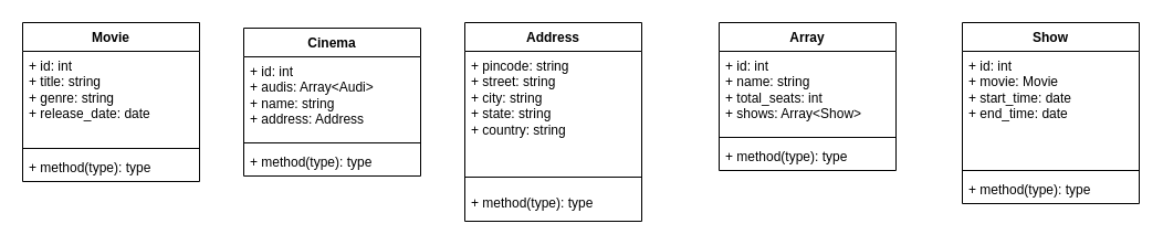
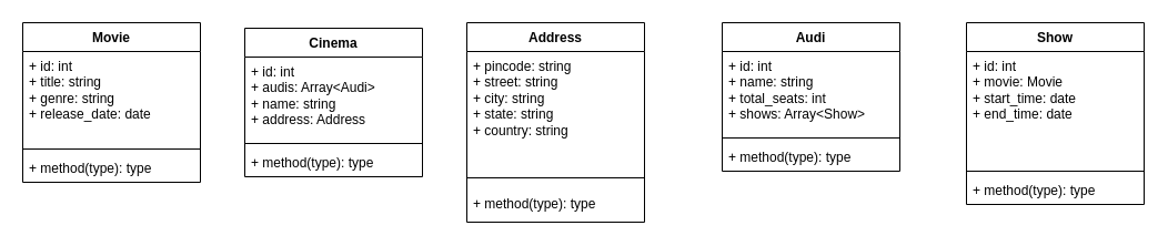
  <mxCell id="0" />
  <mxCell id="1" parent="0" />
  <mxCell id="2" value="Movie" style="swimlane;fontStyle=1;align=center;verticalAlign=top;childLayout=stackLayout;horizontal=1;startSize=26;horizontalStack=0;resizeParent=1;resizeParentMax=0;resizeLast=0;collapsible=1;marginBottom=0;whiteSpace=wrap;html=1;" vertex="1" parent="1"><mxGeometry x="20" y="20" width="160" height="144" as="geometry" /></mxCell>
  <mxCell id="3" value="+ id: int&lt;br&gt;+ title: string&lt;br&gt;+ genre: string&lt;br&gt;+ release_date: date" style="text;strokeColor=none;fillColor=none;align=left;verticalAlign=top;spacingLeft=4;spacingRight=4;overflow=hidden;rotatable=0;points=[[0,0.5],[1,0.5]];portConstraint=eastwest;whiteSpace=wrap;html=1;" vertex="1" parent="2"><mxGeometry y="26" width="160" height="84" as="geometry" /></mxCell>
  <mxCell id="4" value="" style="line;strokeWidth=1;fillColor=none;align=left;verticalAlign=middle;spacingTop=-1;spacingLeft=3;spacingRight=3;rotatable=0;labelPosition=right;points=[];portConstraint=eastwest;strokeColor=inherit;" vertex="1" parent="2"><mxGeometry y="110" width="160" height="8" as="geometry" /></mxCell>
  <mxCell id="5" value="+ method(type): type" style="text;strokeColor=none;fillColor=none;align=left;verticalAlign=top;spacingLeft=4;spacingRight=4;overflow=hidden;rotatable=0;points=[[0,0.5],[1,0.5]];portConstraint=eastwest;whiteSpace=wrap;html=1;" vertex="1" parent="2"><mxGeometry y="118" width="160" height="26" as="geometry" /></mxCell>
  <mxCell id="6" value="Cinema" style="swimlane;fontStyle=1;align=center;verticalAlign=top;childLayout=stackLayout;horizontal=1;startSize=26;horizontalStack=0;resizeParent=1;resizeParentMax=0;resizeLast=0;collapsible=1;marginBottom=0;whiteSpace=wrap;html=1;" vertex="1" parent="1"><mxGeometry x="220" y="25" width="160" height="134" as="geometry" /></mxCell>
  <mxCell id="7" value="+ id: int&lt;br&gt;+ audis: Array&amp;lt;Audi&amp;gt;&lt;br&gt;+ name: string&lt;br&gt;+ address: Address&amp;nbsp;" style="text;strokeColor=none;fillColor=none;align=left;verticalAlign=top;spacingLeft=4;spacingRight=4;overflow=hidden;rotatable=0;points=[[0,0.5],[1,0.5]];portConstraint=eastwest;whiteSpace=wrap;html=1;" vertex="1" parent="6"><mxGeometry y="26" width="160" height="74" as="geometry" /></mxCell>
  <mxCell id="8" value="" style="line;strokeWidth=1;fillColor=none;align=left;verticalAlign=middle;spacingTop=-1;spacingLeft=3;spacingRight=3;rotatable=0;labelPosition=right;points=[];portConstraint=eastwest;strokeColor=inherit;" vertex="1" parent="6"><mxGeometry y="100" width="160" height="8" as="geometry" /></mxCell>
  <mxCell id="9" value="+ method(type): type" style="text;strokeColor=none;fillColor=none;align=left;verticalAlign=top;spacingLeft=4;spacingRight=4;overflow=hidden;rotatable=0;points=[[0,0.5],[1,0.5]];portConstraint=eastwest;whiteSpace=wrap;html=1;" vertex="1" parent="6"><mxGeometry y="108" width="160" height="26" as="geometry" /></mxCell>
  <mxCell id="10" value="Address" style="swimlane;fontStyle=1;align=center;verticalAlign=top;childLayout=stackLayout;horizontal=1;startSize=26;horizontalStack=0;resizeParent=1;resizeParentMax=0;resizeLast=0;collapsible=1;marginBottom=0;whiteSpace=wrap;html=1;" vertex="1" parent="1"><mxGeometry x="420" y="20" width="160" height="180" as="geometry" /></mxCell>
  <mxCell id="11" value="+ pincode: string&lt;br&gt;+ street: string&lt;br&gt;+ city: string&lt;br&gt;+ state: string&lt;br&gt;+ country: string" style="text;strokeColor=none;fillColor=none;align=left;verticalAlign=top;spacingLeft=4;spacingRight=4;overflow=hidden;rotatable=0;points=[[0,0.5],[1,0.5]];portConstraint=eastwest;whiteSpace=wrap;html=1;" vertex="1" parent="10"><mxGeometry y="26" width="160" height="104" as="geometry" /></mxCell>
  <mxCell id="12" value="" style="line;strokeWidth=1;fillColor=none;align=left;verticalAlign=middle;spacingTop=-1;spacingLeft=3;spacingRight=3;rotatable=0;labelPosition=right;points=[];portConstraint=eastwest;strokeColor=inherit;" vertex="1" parent="10"><mxGeometry y="130" width="160" height="20" as="geometry" /></mxCell>
  <mxCell id="13" value="+ method(type): type" style="text;strokeColor=none;fillColor=none;align=left;verticalAlign=top;spacingLeft=4;spacingRight=4;overflow=hidden;rotatable=0;points=[[0,0.5],[1,0.5]];portConstraint=eastwest;whiteSpace=wrap;html=1;" vertex="1" parent="10"><mxGeometry y="150" width="160" height="30" as="geometry" /></mxCell>
- <mxCell id="14" value="Array" style="swimlane;fontStyle=1;align=center;verticalAlign=top;childLayout=stackLayout;horizontal=1;startSize=26;horizontalStack=0;resizeParent=1;resizeParentMax=0;resizeLast=0;collapsible=1;marginBottom=0;whiteSpace=wrap;html=1;" vertex="1" parent="1"><mxGeometry x="650" y="20" width="160" height="134" as="geometry" /></mxCell>
+ <mxCell id="14" value="Audi" style="swimlane;fontStyle=1;align=center;verticalAlign=top;childLayout=stackLayout;horizontal=1;startSize=26;horizontalStack=0;resizeParent=1;resizeParentMax=0;resizeLast=0;collapsible=1;marginBottom=0;whiteSpace=wrap;html=1;" vertex="1" parent="1"><mxGeometry x="650" y="20" width="160" height="134" as="geometry" /></mxCell>
  <mxCell id="15" value="+ id: int&lt;br&gt;+ name: string&lt;br&gt;+ total_seats: int&lt;br&gt;+ shows: Array&amp;lt;Show&amp;gt;" style="text;strokeColor=none;fillColor=none;align=left;verticalAlign=top;spacingLeft=4;spacingRight=4;overflow=hidden;rotatable=0;points=[[0,0.5],[1,0.5]];portConstraint=eastwest;whiteSpace=wrap;html=1;" vertex="1" parent="14"><mxGeometry y="26" width="160" height="74" as="geometry" /></mxCell>
  <mxCell id="16" value="" style="line;strokeWidth=1;fillColor=none;align=left;verticalAlign=middle;spacingTop=-1;spacingLeft=3;spacingRight=3;rotatable=0;labelPosition=right;points=[];portConstraint=eastwest;strokeColor=inherit;" vertex="1" parent="14"><mxGeometry y="100" width="160" height="8" as="geometry" /></mxCell>
  <mxCell id="17" value="+ method(type): type" style="text;strokeColor=none;fillColor=none;align=left;verticalAlign=top;spacingLeft=4;spacingRight=4;overflow=hidden;rotatable=0;points=[[0,0.5],[1,0.5]];portConstraint=eastwest;whiteSpace=wrap;html=1;" vertex="1" parent="14"><mxGeometry y="108" width="160" height="26" as="geometry" /></mxCell>
  <mxCell id="18" value="Show" style="swimlane;fontStyle=1;align=center;verticalAlign=top;childLayout=stackLayout;horizontal=1;startSize=26;horizontalStack=0;resizeParent=1;resizeParentMax=0;resizeLast=0;collapsible=1;marginBottom=0;whiteSpace=wrap;html=1;" vertex="1" parent="1"><mxGeometry x="870" y="20" width="160" height="164" as="geometry" /></mxCell>
  <mxCell id="19" value="+ id: int&lt;br&gt;+ movie: Movie&lt;br&gt;+ start_time: date&lt;br&gt;+ end_time: date" style="text;strokeColor=none;fillColor=none;align=left;verticalAlign=top;spacingLeft=4;spacingRight=4;overflow=hidden;rotatable=0;points=[[0,0.5],[1,0.5]];portConstraint=eastwest;whiteSpace=wrap;html=1;" vertex="1" parent="18"><mxGeometry y="26" width="160" height="104" as="geometry" /></mxCell>
  <mxCell id="20" value="" style="line;strokeWidth=1;fillColor=none;align=left;verticalAlign=middle;spacingTop=-1;spacingLeft=3;spacingRight=3;rotatable=0;labelPosition=right;points=[];portConstraint=eastwest;strokeColor=inherit;" vertex="1" parent="18"><mxGeometry y="130" width="160" height="8" as="geometry" /></mxCell>
  <mxCell id="21" value="+ method(type): type" style="text;strokeColor=none;fillColor=none;align=left;verticalAlign=top;spacingLeft=4;spacingRight=4;overflow=hidden;rotatable=0;points=[[0,0.5],[1,0.5]];portConstraint=eastwest;whiteSpace=wrap;html=1;" vertex="1" parent="18"><mxGeometry y="138" width="160" height="26" as="geometry" /></mxCell>
